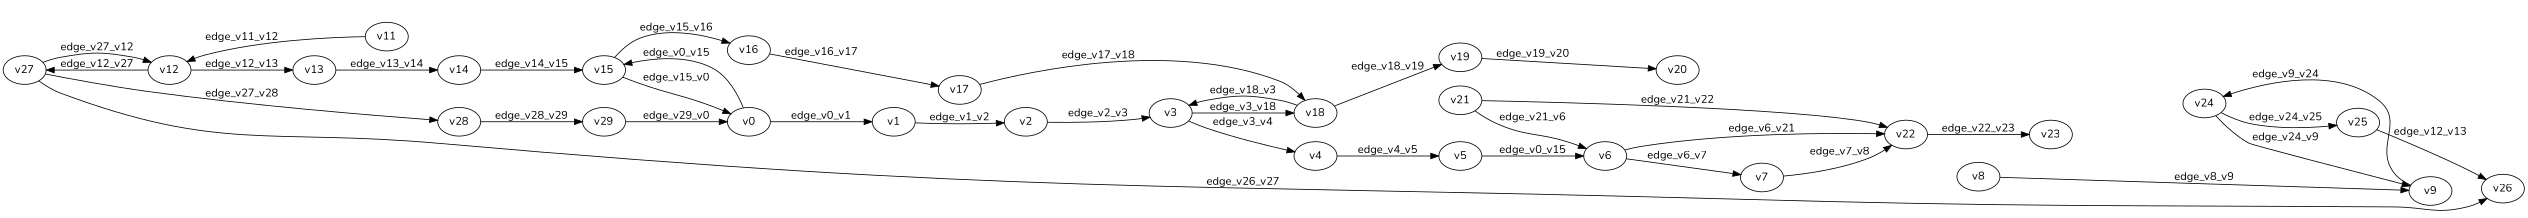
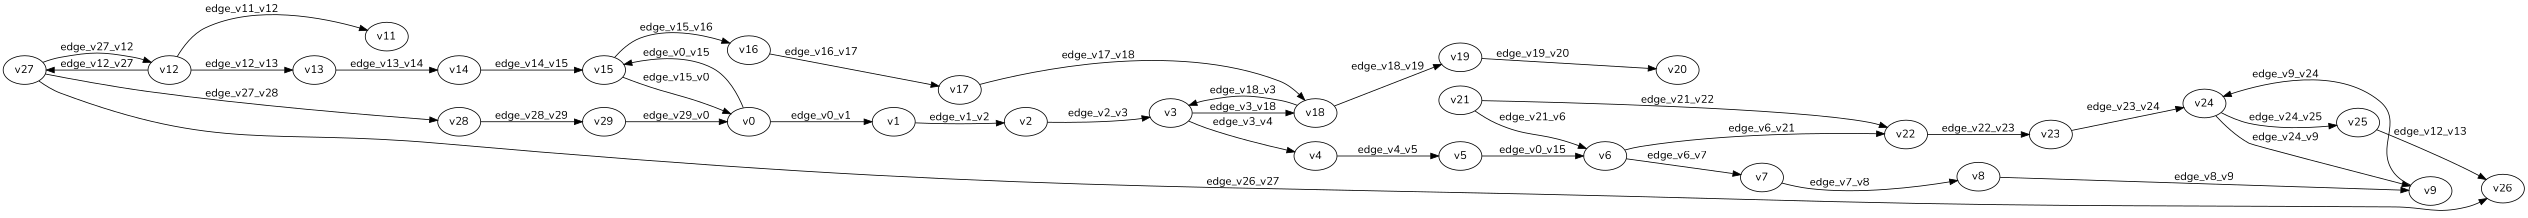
  digraph {
    fontname=Nunito
    rankdir=LR
    node [fontname=Nunito player=0]
    edge [discount=0.090 fontname=Nunito weight=-7.00]
    v1 [player=1]
    v0
    v15
    v2
    v16 [player=1]
    v3
    v4 [player=1]
    v18
    v5
    v19 [player=1]
    v6
    v7 [player=1]
    v22 [player=1]
    v8
    v21
    v9
    v24
    v25 [player=1]
    v11
    v12
    v13 [player=1]
    v27
    v14
    v26
    v28 [player=1]
    v17
    v20
    v23
    v29
    v1 -> v2 [label=edge_v1_v2 weight=-4.50]
    v0 -> v1 [label=edge_v0_v1]
    v0 -> v15 [label=edge_v0_v15 weight=-10.29]
    v15 -> v0 [label=edge_v15_v0 weight=-12.19]
    v15 -> v16 [label=edge_v15_v16 weight=-9.50]
    v2 -> v3 [label=edge_v2_v3 weight=-2.00]
    v16 -> v17 [label=edge_v16_v17]
    v3 -> v4 [label=edge_v3_v4 weight=0.50]
    v3 -> v18 [label=edge_v3_v18 weight=2.65]
    v4 -> v5 [label=edge_v4_v5 weight=3.00]
    v18 -> v3 [label=edge_v18_v3 weight=-5.65]
    v18 -> v19 [label=edge_v18_v19 weight=-2.00]
    v5 -> v6 [label=edge_v0_v15 weight=5.50]
    v19 -> v20 [label=edge_v19_v20 weight=0.50]
    v6 -> v7 [label=edge_v6_v7 weight=8.00]
    v6 -> v22 [label=edge_v6_v21 weight=7.97]
-   v7 -> v22 [label=edge_v7_v8 weight=-9.50]
+   v7 -> v8 [label=edge_v7_v8 weight=-9.50]
    v22 -> v23 [label=edge_v22_v23 weight=8.00]
    v8 -> v9 [label=edge_v8_v9]
    v21 -> v6 [label=edge_v21_v6 weight=1.63]
    v21 -> v22 [label=edge_v21_v22 weight=5.50]
    v9 -> v24 [label=edge_v9_v24 weight=-3.95]
    v24 -> v9 [label=edge_v24_v9 weight=-4.31]
    v24 -> v25 [label=edge_v24_v25]
    v25 -> v26 [label=edge_v12_v13 weight=-4.50]
-   v11 -> v12 [label=edge_v11_v12 weight=0.50]
+   v12 -> v11 [label=edge_v11_v12 weight=0.50]
    v12 -> v13 [label=edge_v12_v13 weight=3.00]
    v12 -> v27 [label=edge_v12_v27 weight=5.84]
    v13 -> v14 [label=edge_v13_v14 weight=5.50]
    v27 -> v12 [label=edge_v27_v12 weight=1.91]
    v27 -> v26 [label=edge_v26_v27 weight=-2.00]
    v27 -> v28 [label=edge_v27_v28 weight=0.50]
    v14 -> v15 [label=edge_v14_v15 weight=8.00]
    v28 -> v29 [label=edge_v28_v29 weight=3.00]
    v17 -> v18 [label=edge_v17_v18 weight=-4.50]
+   v23 -> v24 [label=edge_v23_v24 weight=-9.50]
    v29 -> v0 [label=edge_v29_v0 weight=5.50]
  }
